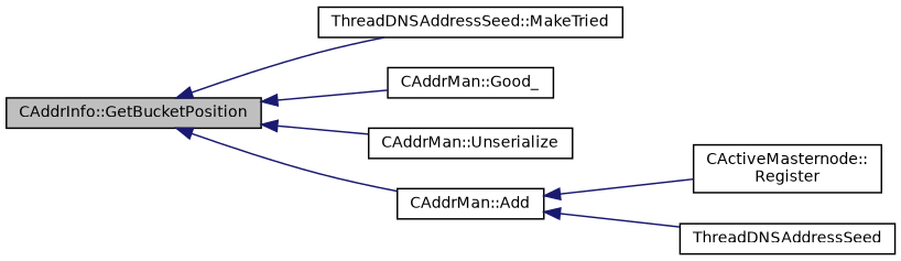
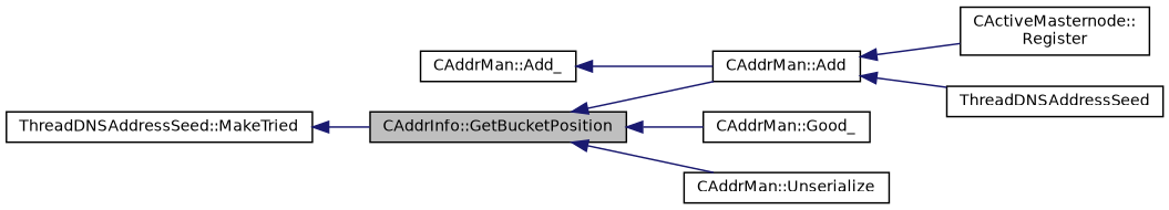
  digraph {
    rankdir=LR
    node [color=black fillcolor=white fontname=Helvetica fontsize=10 shape=record style=filled]
    edge [color=midnightblue dir=back fontname=Helvetica fontsize=10 labelfontname=Helvetica labelfontsize=10 style=solid]
    n1 [fillcolor=grey75 fontcolor=black height=0.2 label="CAddrInfo::GetBucketPosition" width=0.4]
    n2 [height=0.2 label="ThreadDNSAddressSeed::MakeTried" width=0.4]
    n3 [height=0.2 label="CAddrMan::Good_" width=0.4]
    n4 [height=0.2 label="CAddrMan::Unserialize" width=0.4]
    n5 [height=0.2 label="CAddrMan::Add" width=0.4]
+   n6 [height=0.2 label="CAddrMan::Add_" width=0.4]
    n7 [height=0.2 label="CActiveMasternode::\lRegister" width=0.4]
    n8 [height=0.2 label=ThreadDNSAddressSeed width=0.4]
-   n1 -> n2
+   n2 -> n1
    n1 -> n3
    n1 -> n4
    n1 -> n5
    n5 -> n7
    n5 -> n8
+   n6 -> n5
  }
